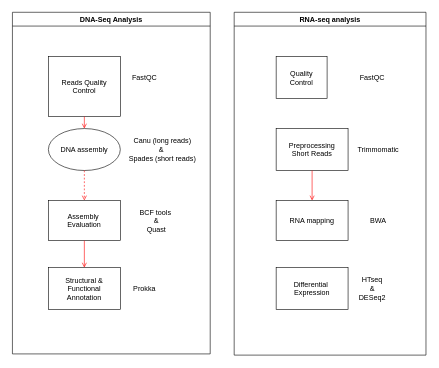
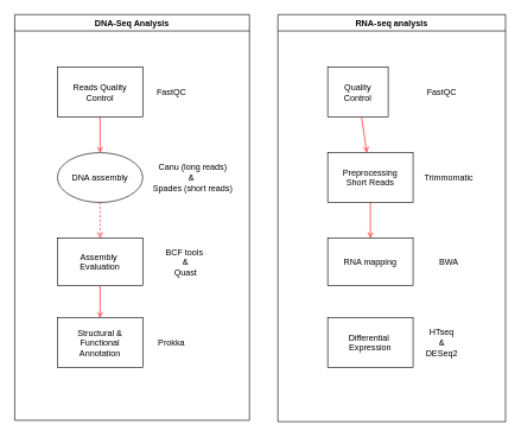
  <mxCell id="0" />
  <mxCell id="1" parent="0" />
  <mxCell id="2" value="DNA-Seq Analysis" style="swimlane;whiteSpace=wrap" parent="1" vertex="1"><mxGeometry x="20" y="20" width="330" height="570" as="geometry" /></mxCell>
- <mxCell id="3" value="Reads Quality&#10;Control" style="" parent="2" vertex="1"><mxGeometry x="60" y="74" width="120" height="100" as="geometry" /></mxCell>
+ <mxCell id="3" value="Reads Quality&#10;Control" style="" parent="2" vertex="1"><mxGeometry x="60" y="74" width="120" height="70" as="geometry" /></mxCell>
  <mxCell id="4" value="DNA assembly" style="ellipse;" parent="2" vertex="1"><mxGeometry x="60" y="194" width="120" height="70" as="geometry" /></mxCell>
  <mxCell id="5" value="" style="endArrow=open;strokeColor=#FF0000;endFill=1;rounded=0" parent="2" source="3" target="4" edge="1"><mxGeometry relative="1" as="geometry" /></mxCell>
  <mxCell id="6" value="Assembly &#10;Evaluation" style="" parent="2" vertex="1"><mxGeometry x="60" y="314" width="120" height="67" as="geometry" /></mxCell>
  <mxCell id="7" value="" style="endArrow=open;strokeColor=#FF0000;endFill=1;rounded=0;dashed=1;" parent="2" source="4" target="6" edge="1"><mxGeometry relative="1" as="geometry" /></mxCell>
  <mxCell id="8" value="Canu (long reads)&lt;div&gt;&amp;amp;&amp;nbsp;&lt;/div&gt;&lt;div&gt;Spades (short reads)&lt;/div&gt;" style="text;html=1;align=center;verticalAlign=middle;resizable=0;points=[];autosize=1;strokeColor=none;fillColor=none;" vertex="1" parent="2"><mxGeometry x="180" y="199" width="140" height="60" as="geometry" /></mxCell>
  <mxCell id="9" value="Structural &amp;&#10;Functional&#10;Annotation" style="" vertex="1" parent="2"><mxGeometry x="60" y="426" width="120" height="70" as="geometry" /></mxCell>
  <mxCell id="10" value="" style="endArrow=open;strokeColor=#FF0000;endFill=1;rounded=0;exitX=0.5;exitY=1;exitDx=0;exitDy=0;" edge="1" parent="2" target="9" source="6"><mxGeometry relative="1" as="geometry"><mxPoint x="120" y="386" as="sourcePoint" /></mxGeometry></mxCell>
  <mxCell id="11" value="FastQC" style="text;html=1;align=center;verticalAlign=middle;resizable=0;points=[];autosize=1;strokeColor=none;fillColor=none;" vertex="1" parent="2"><mxGeometry x="190" y="94" width="60" height="30" as="geometry" /></mxCell>
  <mxCell id="12" value="BCF tools&amp;nbsp;&lt;div&gt;&amp;amp;&lt;/div&gt;&lt;div&gt;Quast&lt;/div&gt;" style="text;html=1;align=center;verticalAlign=middle;resizable=0;points=[];autosize=1;strokeColor=none;fillColor=none;" vertex="1" parent="2"><mxGeometry x="200" y="317.5" width="80" height="60" as="geometry" /></mxCell>
  <mxCell id="13" value="Prokka" style="text;html=1;align=center;verticalAlign=middle;resizable=0;points=[];autosize=1;strokeColor=none;fillColor=none;" vertex="1" parent="2"><mxGeometry x="190" y="446" width="60" height="30" as="geometry" /></mxCell>
  <mxCell id="14" value="RNA-seq analysis" style="swimlane;whiteSpace=wrap" parent="1" vertex="1"><mxGeometry x="390" y="20" width="320" height="572" as="geometry" /></mxCell>
  <mxCell id="15" value="Quality&#10;Control" style="" vertex="1" parent="14"><mxGeometry x="70" y="74" width="85" height="70" as="geometry" /></mxCell>
  <mxCell id="16" value="Preprocessing&#10;Short Reads" style="" vertex="1" parent="14"><mxGeometry x="70" y="194" width="120" height="70" as="geometry" /></mxCell>
+ <mxCell id="17" value="" style="endArrow=open;strokeColor=#FF0000;endFill=1;rounded=0" edge="1" parent="14" source="15" target="16"><mxGeometry relative="1" as="geometry" /></mxCell>
  <mxCell id="18" value="RNA mapping" style="" vertex="1" parent="14"><mxGeometry x="70" y="314" width="120" height="67" as="geometry" /></mxCell>
  <mxCell id="19" value="" style="endArrow=open;strokeColor=#FF0000;endFill=1;rounded=0" edge="1" parent="14" source="16" target="18"><mxGeometry relative="1" as="geometry" /></mxCell>
  <mxCell id="20" value="Differential &#10;Expression" style="" vertex="1" parent="14"><mxGeometry x="70" y="426" width="120" height="70" as="geometry" /></mxCell>
  <mxCell id="21" value="FastQC" style="text;html=1;align=center;verticalAlign=middle;resizable=0;points=[];autosize=1;strokeColor=none;fillColor=none;" vertex="1" parent="14"><mxGeometry x="200" y="94" width="60" height="30" as="geometry" /></mxCell>
  <mxCell id="22" value="BWA" style="text;html=1;align=center;verticalAlign=middle;resizable=0;points=[];autosize=1;strokeColor=none;fillColor=none;" vertex="1" parent="14"><mxGeometry x="215" y="332.5" width="50" height="30" as="geometry" /></mxCell>
  <mxCell id="23" value="HTseq&lt;div&gt;&amp;amp;&lt;/div&gt;&lt;div&gt;DESeq2&lt;/div&gt;" style="text;html=1;align=center;verticalAlign=middle;resizable=0;points=[];autosize=1;strokeColor=none;fillColor=none;" vertex="1" parent="14"><mxGeometry x="195" y="431" width="70" height="60" as="geometry" /></mxCell>
  <mxCell id="24" value="Trimmomatic" style="text;html=1;align=center;verticalAlign=middle;resizable=0;points=[];autosize=1;strokeColor=none;fillColor=none;" vertex="1" parent="14"><mxGeometry x="195" y="214" width="90" height="30" as="geometry" /></mxCell>
